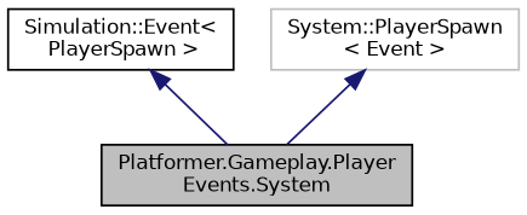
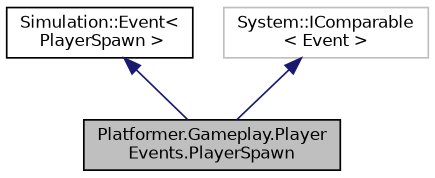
  digraph {
    node [color=black fillcolor=white fontname=Helvetica fontsize=10 shape=record style=filled]
    edge [color=midnightblue dir=back fontname=Helvetica fontsize=10 labelfontname=Helvetica labelfontsize=10 style=solid]
-   n1 [fillcolor=grey75 fontcolor=black height=0.2 label="Platformer.Gameplay.Player\lEvents.System" width=0.4]
+   n1 [fillcolor=grey75 fontcolor=black height=0.2 label="Platformer.Gameplay.Player\lEvents.PlayerSpawn" width=0.4]
    n2 [height=0.2 label="Simulation::Event\<\l PlayerSpawn \>" width=0.4]
-   n3 [color=grey75 height=0.2 label="System::PlayerSpawn\l\< Event \>" width=0.4]
+   n3 [color=grey75 height=0.2 label="System::IComparable\l\< Event \>" width=0.4]
    n2 -> n1
    n3 -> n1
  }
